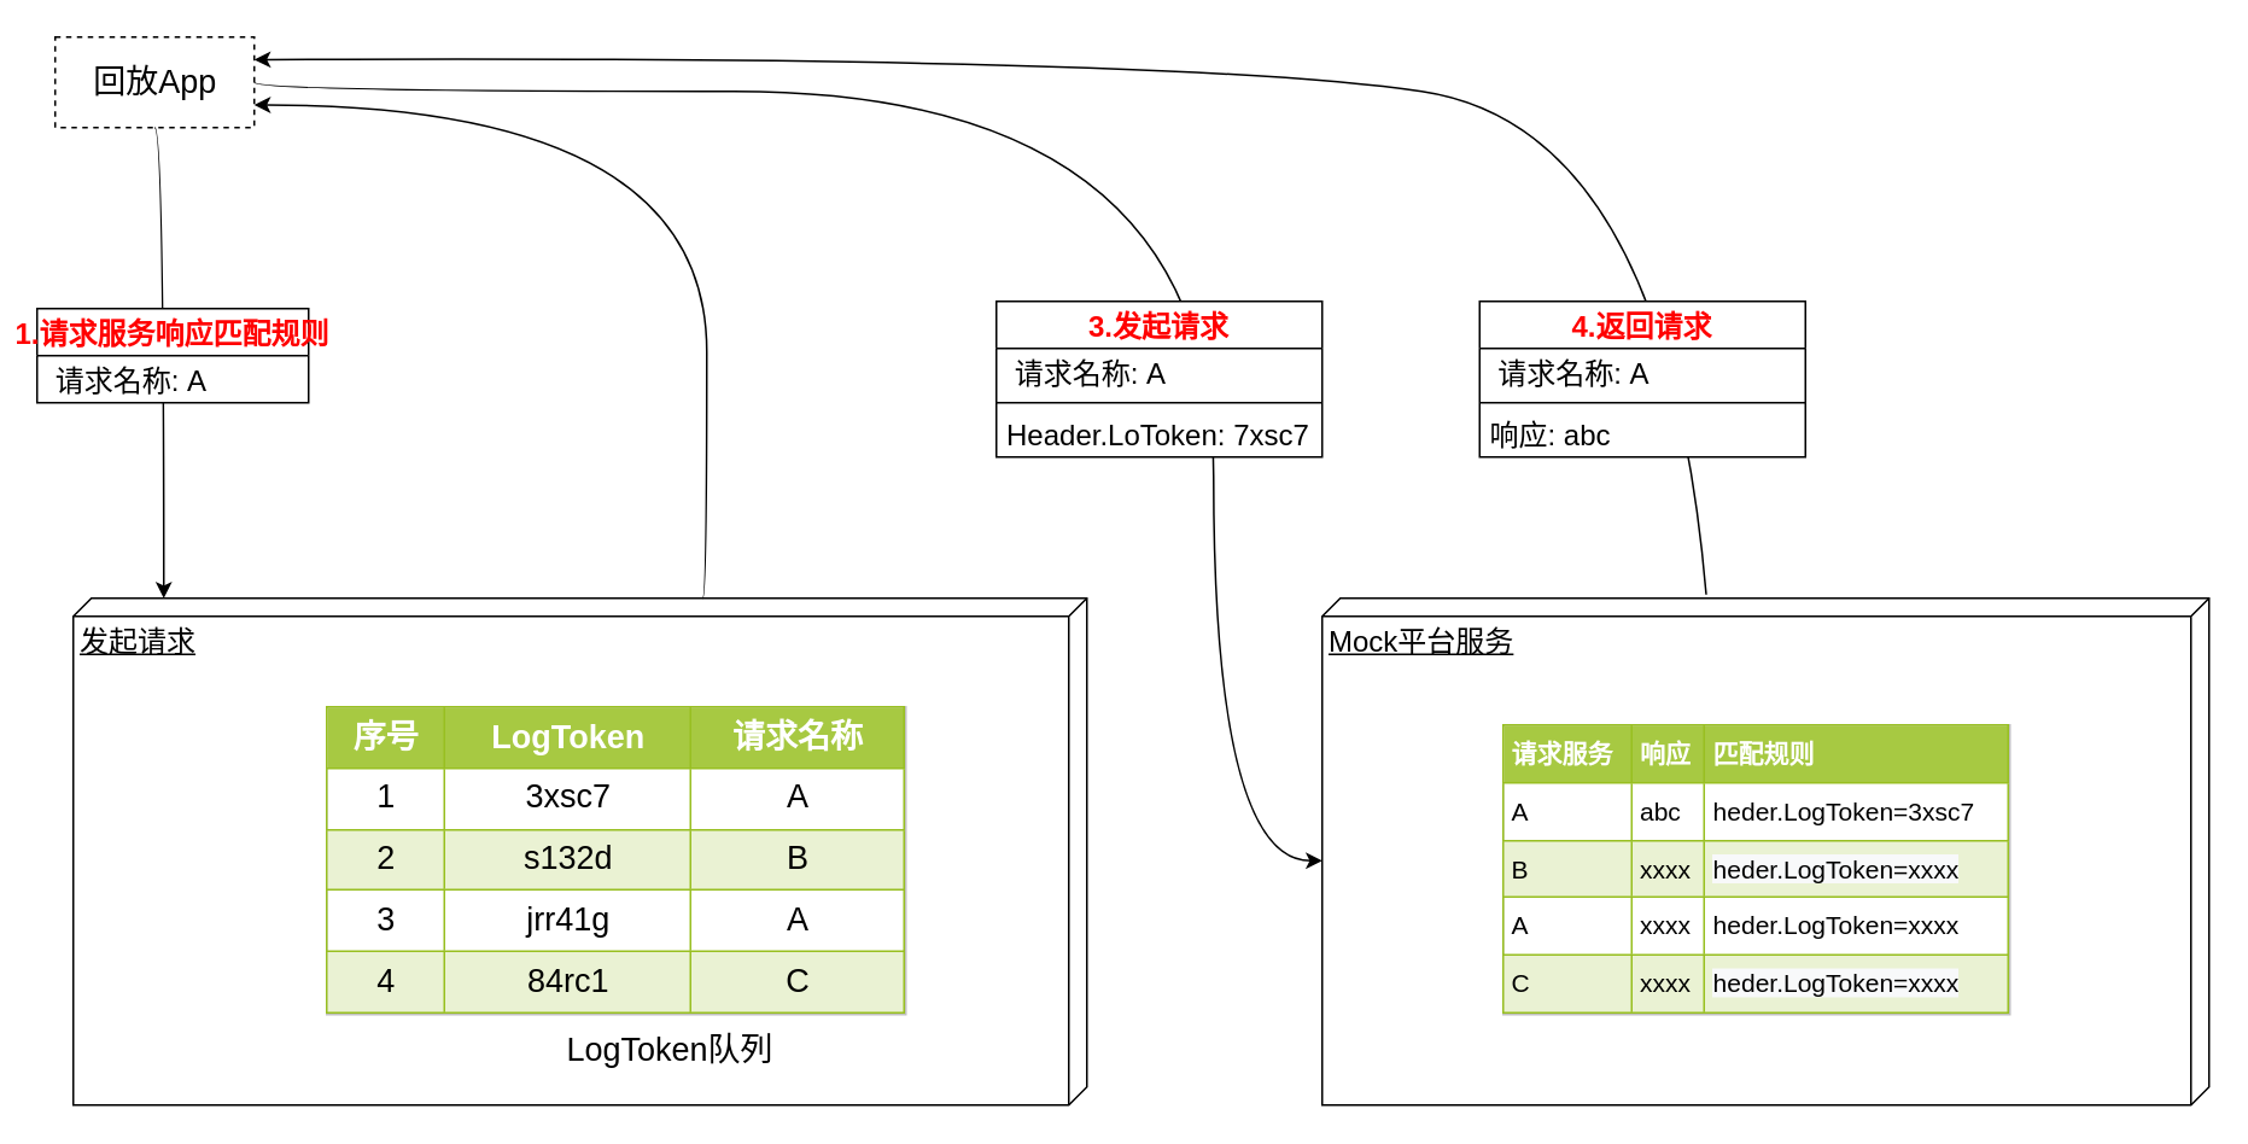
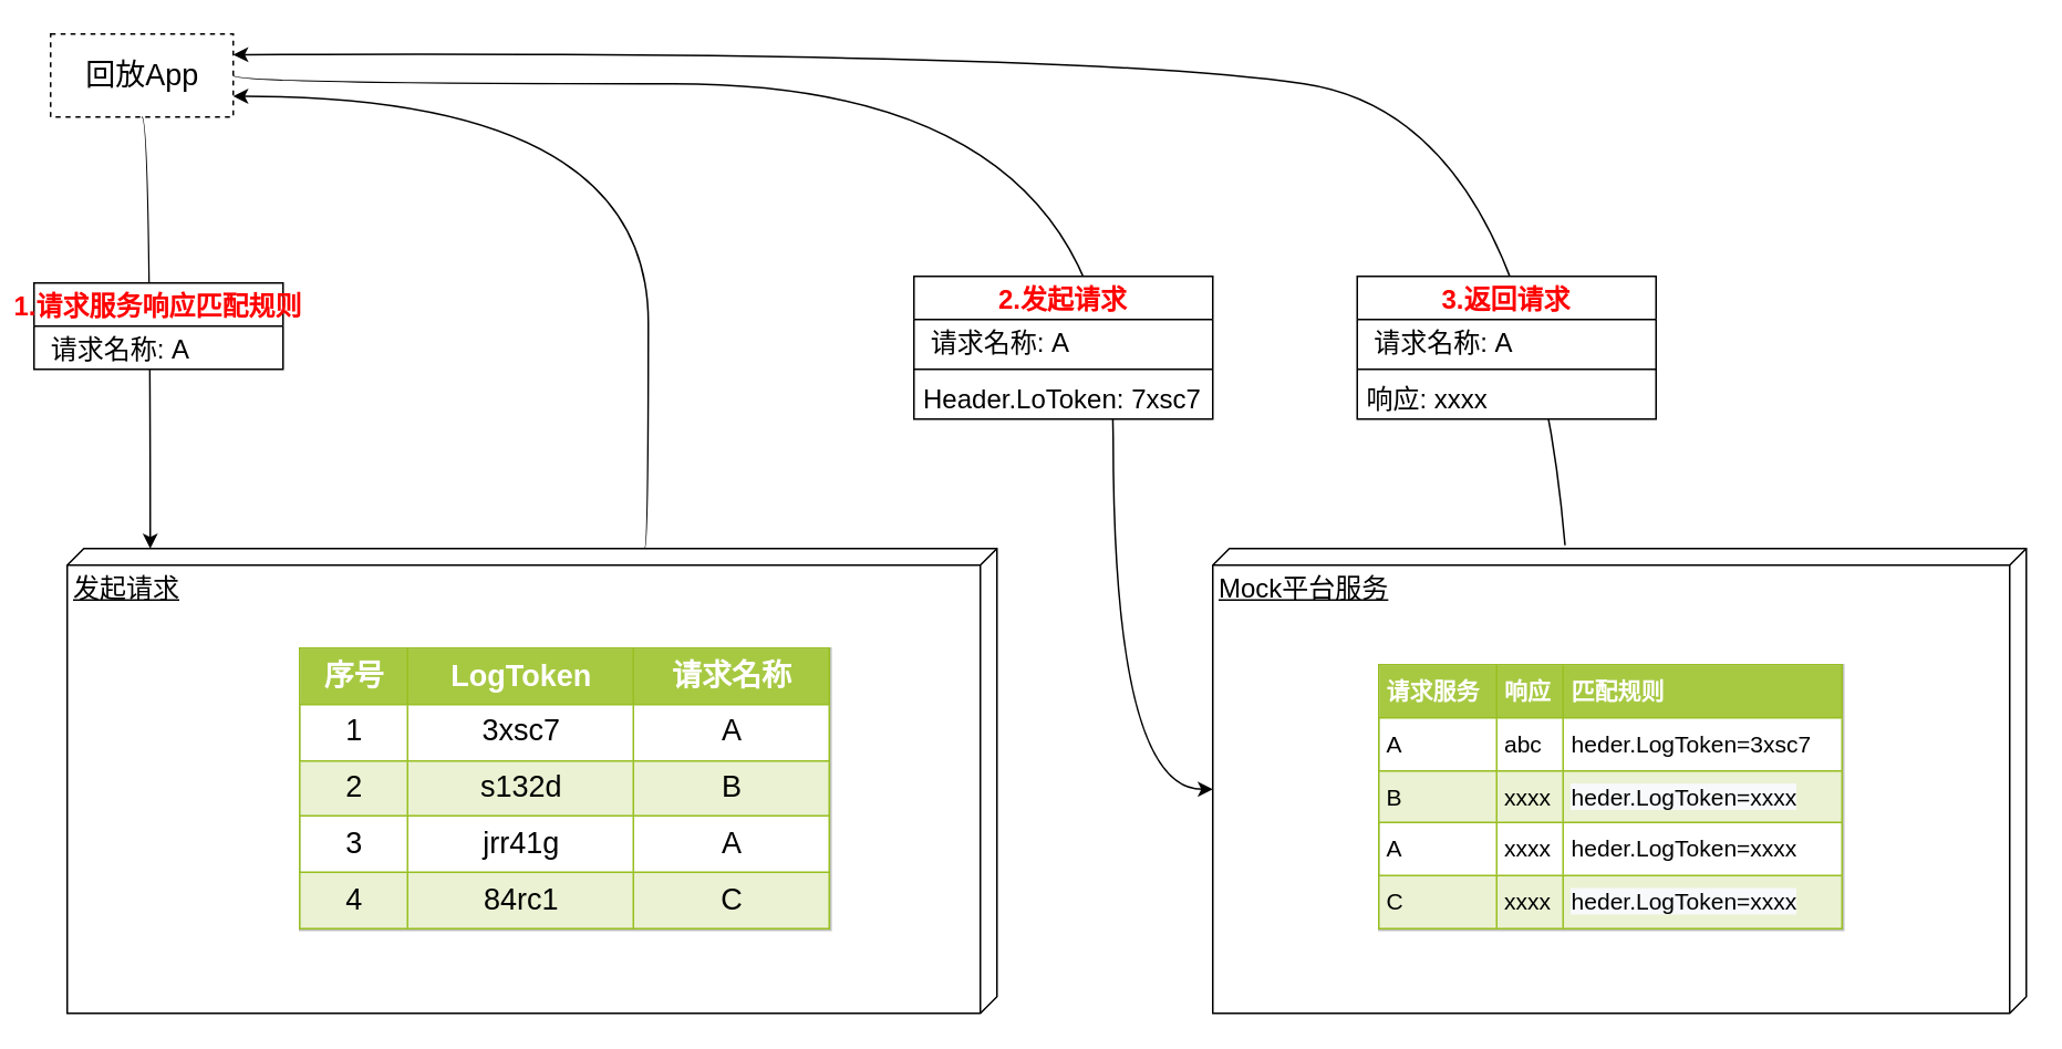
  <mxCell id="0" />
  <mxCell id="1" parent="0" />
  <mxCell id="2" value="Mock平台服务" style="verticalAlign=top;align=left;spacingTop=8;spacingLeft=2;spacingRight=12;shape=cube;size=10;direction=south;fontStyle=4;html=1;rounded=0;glass=0;sketch=0;fontSize=16;fillColor=#FFFFFF;" vertex="1" parent="1"><mxGeometry x="730" y="330" width="490" height="280" as="geometry" /></mxCell>
  <mxCell id="3" value="发起请求" style="verticalAlign=top;align=left;spacingTop=8;spacingLeft=2;spacingRight=12;shape=cube;size=10;direction=south;fontStyle=4;html=1;rounded=0;glass=0;sketch=0;fontSize=16;fillColor=#FFFFFF;" vertex="1" parent="1"><mxGeometry x="40" y="330" width="560" height="280" as="geometry" /></mxCell>
  <mxCell id="4" value="&lt;table border=&quot;1&quot; width=&quot;100%&quot; height=&quot;100%&quot; cellpadding=&quot;4&quot; style=&quot;width:100%;height:100%;border-collapse:collapse;&quot;&gt;&lt;tbody&gt;&lt;tr style=&quot;background-color:#A7C942;color:#ffffff;border:1px solid #98bf21;&quot;&gt;&lt;th&gt;序号&lt;/th&gt;&lt;th&gt;LogToken&lt;/th&gt;&lt;th&gt;请求名称&lt;/th&gt;&lt;/tr&gt;&lt;tr style=&quot;border:1px solid #98bf21;&quot;&gt;&lt;td&gt;1&lt;/td&gt;&lt;td&gt;3xsc7&lt;/td&gt;&lt;td&gt;A&lt;/td&gt;&lt;/tr&gt;&lt;tr style=&quot;background-color:#EAF2D3;border:1px solid #98bf21;&quot;&gt;&lt;td&gt;2&lt;/td&gt;&lt;td&gt;s132d&lt;/td&gt;&lt;td&gt;B&lt;/td&gt;&lt;/tr&gt;&lt;tr style=&quot;border:1px solid #98bf21;&quot;&gt;&lt;td&gt;3&lt;/td&gt;&lt;td&gt;jrr41g&lt;/td&gt;&lt;td&gt;A&lt;/td&gt;&lt;/tr&gt;&lt;tr style=&quot;background-color:#EAF2D3;border:1px solid #98bf21;&quot;&gt;&lt;td&gt;4&lt;/td&gt;&lt;td&gt;84rc1&lt;/td&gt;&lt;td&gt;C&lt;/td&gt;&lt;/tr&gt;&lt;/tbody&gt;&lt;/table&gt;" style="text;html=1;strokeColor=#c0c0c0;fillColor=#ffffff;overflow=fill;rounded=0;fontSize=18;align=center;" vertex="1" parent="1"><mxGeometry x="180" y="390" width="320" height="170" as="geometry" /></mxCell>
  <mxCell id="5" value="回放App" style="html=1;fontSize=18;dashed=1;" vertex="1" parent="1"><mxGeometry x="30" y="20" width="110" height="50" as="geometry" /></mxCell>
  <mxCell id="6" value="" style="curved=1;endArrow=classic;html=1;rounded=0;fontSize=18;strokeColor=default;edgeStyle=orthogonalEdgeStyle;exitX=0.5;exitY=1;exitDx=0;exitDy=0;" edge="1" parent="1" source="5" target="3"><mxGeometry width="50" height="50" relative="1" as="geometry"><mxPoint x="110" y="300" as="sourcePoint" /><mxPoint x="200" y="465" as="targetPoint" /><Array as="points"><mxPoint x="90" y="70" /></Array></mxGeometry></mxCell>
- <mxCell id="7" value="LogToken队列" style="text;html=1;strokeColor=none;fillColor=none;align=center;verticalAlign=middle;whiteSpace=wrap;rounded=0;fontSize=18;" vertex="1" parent="1"><mxGeometry x="280" y="560" width="180" height="40" as="geometry" /></mxCell>
  <mxCell id="8" value="" style="curved=1;endArrow=classic;html=1;rounded=1;fontSize=18;strokeColor=default;edgeStyle=orthogonalEdgeStyle;entryX=1;entryY=0.75;entryDx=0;entryDy=0;exitX=0;exitY=0.379;exitDx=0;exitDy=0;exitPerimeter=0;" edge="1" parent="1" source="3" target="5"><mxGeometry width="50" height="50" relative="1" as="geometry"><mxPoint x="410" y="380" as="sourcePoint" /><mxPoint x="350" y="240" as="targetPoint" /><Array as="points"><mxPoint x="390" y="330" /><mxPoint x="390" y="58" /></Array></mxGeometry></mxCell>
  <mxCell id="9" value="1.请求服务响应匹配规则" style="swimlane;fontStyle=1;align=center;verticalAlign=middle;childLayout=stackLayout;horizontal=1;startSize=26;horizontalStack=0;resizeParent=1;resizeParentMax=0;resizeLast=0;collapsible=1;marginBottom=0;fontSize=16;fillColor=#FFFFFF;rounded=0;glass=0;sketch=0;swimlaneFillColor=default;fontColor=#FF0000;" vertex="1" parent="1"><mxGeometry x="20" y="170" width="150" height="52" as="geometry" /></mxCell>
  <mxCell id="10" value=" 请求名称: A" style="text;strokeColor=none;fillColor=none;align=left;verticalAlign=middle;spacingLeft=4;spacingRight=4;overflow=hidden;rotatable=0;points=[[0,0.5],[1,0.5]];portConstraint=eastwest;fontSize=16;" vertex="1" parent="9"><mxGeometry y="26" width="150" height="26" as="geometry" /></mxCell>
  <mxCell id="11" value="&lt;table border=&quot;1&quot; width=&quot;100%&quot; height=&quot;100%&quot; cellpadding=&quot;4&quot; style=&quot;width:100%;height:100%;border-collapse:collapse;&quot;&gt;&lt;tbody&gt;&lt;tr style=&quot;background-color:#A7C942;color:#ffffff;border:1px solid #98bf21;&quot;&gt;&lt;th align=&quot;left&quot;&gt;请求服务&lt;/th&gt;&lt;th align=&quot;left&quot;&gt;响应&lt;/th&gt;&lt;th align=&quot;left&quot;&gt;匹配规则&lt;/th&gt;&lt;/tr&gt;&lt;tr style=&quot;border:1px solid #98bf21;&quot;&gt;&lt;td&gt;A&lt;/td&gt;&lt;td&gt;abc&lt;/td&gt;&lt;td&gt;heder.LogToken=3xsc7&lt;/td&gt;&lt;/tr&gt;&lt;tr style=&quot;background-color:#EAF2D3;border:1px solid #98bf21;&quot;&gt;&lt;td&gt;B&lt;/td&gt;&lt;td&gt;xxxx&lt;/td&gt;&lt;td&gt;&lt;span style=&quot;background-color: rgb(248, 249, 250);&quot;&gt;heder.LogToken=xxxx&lt;/span&gt;&lt;br&gt;&lt;/td&gt;&lt;/tr&gt;&lt;tr style=&quot;border:1px solid #98bf21;&quot;&gt;&lt;td&gt;A&lt;/td&gt;&lt;td&gt;xxxx&lt;/td&gt;&lt;td&gt;heder.LogToken=xxxx&lt;/td&gt;&lt;/tr&gt;&lt;tr style=&quot;background-color:#EAF2D3;border:1px solid #98bf21;&quot;&gt;&lt;td&gt;C&lt;/td&gt;&lt;td&gt;xxxx&lt;/td&gt;&lt;td&gt;&lt;span style=&quot;background-color: rgb(248, 249, 250);&quot;&gt;heder.LogToken=xxxx&lt;/span&gt;&lt;br&gt;&lt;/td&gt;&lt;/tr&gt;&lt;/tbody&gt;&lt;/table&gt;" style="text;html=1;strokeColor=#c0c0c0;fillColor=#ffffff;overflow=fill;rounded=0;glass=0;sketch=0;fontSize=14;" vertex="1" parent="1"><mxGeometry x="830" y="400" width="280" height="160" as="geometry" /></mxCell>
  <mxCell id="12" value="" style="endArrow=classic;html=1;rounded=1;fontSize=16;strokeColor=default;curved=1;exitX=1;exitY=0.5;exitDx=0;exitDy=0;entryX=0;entryY=0;entryDx=145;entryDy=490;edgeStyle=orthogonalEdgeStyle;entryPerimeter=0;" edge="1" parent="1" source="5" target="2"><mxGeometry width="50" height="50" relative="1" as="geometry"><mxPoint x="350" y="60" as="sourcePoint" /><mxPoint x="400" y="10" as="targetPoint" /><Array as="points"><mxPoint x="140" y="50" /><mxPoint x="670" y="50" /><mxPoint x="670" y="475" /></Array></mxGeometry></mxCell>
- <mxCell id="13" value="3.发起请求" style="swimlane;fontStyle=1;align=center;verticalAlign=middle;childLayout=stackLayout;horizontal=1;startSize=26;horizontalStack=0;resizeParent=1;resizeParentMax=0;resizeLast=0;collapsible=1;marginBottom=0;fontSize=16;fillColor=#FFFFFF;rounded=0;glass=0;sketch=0;swimlaneFillColor=default;fontColor=#FF0000;" vertex="1" parent="1"><mxGeometry x="550" y="166" width="180" height="86" as="geometry" /></mxCell>
+ <mxCell id="13" value="2.发起请求" style="swimlane;fontStyle=1;align=center;verticalAlign=middle;childLayout=stackLayout;horizontal=1;startSize=26;horizontalStack=0;resizeParent=1;resizeParentMax=0;resizeLast=0;collapsible=1;marginBottom=0;fontSize=16;fillColor=#FFFFFF;rounded=0;glass=0;sketch=0;swimlaneFillColor=default;fontColor=#FF0000;" vertex="1" parent="1"><mxGeometry x="550" y="166" width="180" height="86" as="geometry" /></mxCell>
  <mxCell id="14" value=" 请求名称: A" style="text;strokeColor=none;fillColor=none;align=left;verticalAlign=middle;spacingLeft=4;spacingRight=4;overflow=hidden;rotatable=0;points=[[0,0.5],[1,0.5]];portConstraint=eastwest;fontSize=16;" vertex="1" parent="13"><mxGeometry y="26" width="180" height="26" as="geometry" /></mxCell>
  <mxCell id="15" value="" style="line;strokeWidth=1;fillColor=none;align=left;verticalAlign=middle;spacingTop=-1;spacingLeft=3;spacingRight=3;rotatable=0;labelPosition=right;points=[];portConstraint=eastwest;fontSize=18;" vertex="1" parent="13"><mxGeometry y="52" width="180" height="8" as="geometry" /></mxCell>
  <mxCell id="16" value="Header.LoToken: 7xsc7" style="text;strokeColor=none;fillColor=none;align=left;verticalAlign=middle;spacingLeft=4;spacingRight=4;overflow=hidden;rotatable=0;points=[[0,0.5],[1,0.5]];portConstraint=eastwest;fontSize=16;" vertex="1" parent="13"><mxGeometry y="60" width="180" height="26" as="geometry" /></mxCell>
  <mxCell id="17" value="" style="curved=1;endArrow=classic;html=1;rounded=1;fontSize=16;fontColor=#FF0000;strokeColor=default;entryX=1;entryY=0.25;entryDx=0;entryDy=0;exitX=-0.007;exitY=0.567;exitDx=0;exitDy=0;exitPerimeter=0;" edge="1" parent="1" source="2" target="5"><mxGeometry width="50" height="50" relative="1" as="geometry"><mxPoint x="990" y="300" as="sourcePoint" /><mxPoint x="700" y="30" as="targetPoint" /><Array as="points"><mxPoint x="920" y="70" /><mxPoint x="650" y="30" /></Array></mxGeometry></mxCell>
- <mxCell id="18" value="4.返回请求" style="swimlane;fontStyle=1;align=center;verticalAlign=middle;childLayout=stackLayout;horizontal=1;startSize=26;horizontalStack=0;resizeParent=1;resizeParentMax=0;resizeLast=0;collapsible=1;marginBottom=0;fontSize=16;fillColor=#FFFFFF;rounded=0;glass=0;sketch=0;swimlaneFillColor=default;fontColor=#FF0000;" vertex="1" parent="1"><mxGeometry x="817" y="166" width="180" height="86" as="geometry" /></mxCell>
+ <mxCell id="18" value="3.返回请求" style="swimlane;fontStyle=1;align=center;verticalAlign=middle;childLayout=stackLayout;horizontal=1;startSize=26;horizontalStack=0;resizeParent=1;resizeParentMax=0;resizeLast=0;collapsible=1;marginBottom=0;fontSize=16;fillColor=#FFFFFF;rounded=0;glass=0;sketch=0;swimlaneFillColor=default;fontColor=#FF0000;" vertex="1" parent="1"><mxGeometry x="817" y="166" width="180" height="86" as="geometry" /></mxCell>
  <mxCell id="19" value=" 请求名称: A" style="text;strokeColor=none;fillColor=none;align=left;verticalAlign=middle;spacingLeft=4;spacingRight=4;overflow=hidden;rotatable=0;points=[[0,0.5],[1,0.5]];portConstraint=eastwest;fontSize=16;" vertex="1" parent="18"><mxGeometry y="26" width="180" height="26" as="geometry" /></mxCell>
  <mxCell id="20" value="" style="line;strokeWidth=1;fillColor=none;align=left;verticalAlign=middle;spacingTop=-1;spacingLeft=3;spacingRight=3;rotatable=0;labelPosition=right;points=[];portConstraint=eastwest;fontSize=18;" vertex="1" parent="18"><mxGeometry y="52" width="180" height="8" as="geometry" /></mxCell>
- <mxCell id="21" value="响应: abc" style="text;strokeColor=none;fillColor=none;align=left;verticalAlign=middle;spacingLeft=4;spacingRight=4;overflow=hidden;rotatable=0;points=[[0,0.5],[1,0.5]];portConstraint=eastwest;fontSize=16;" vertex="1" parent="18"><mxGeometry y="60" width="180" height="26" as="geometry" /></mxCell>
+ <mxCell id="21" value="响应: xxxx" style="text;strokeColor=none;fillColor=none;align=left;verticalAlign=middle;spacingLeft=4;spacingRight=4;overflow=hidden;rotatable=0;points=[[0,0.5],[1,0.5]];portConstraint=eastwest;fontSize=16;" vertex="1" parent="18"><mxGeometry y="60" width="180" height="26" as="geometry" /></mxCell>
